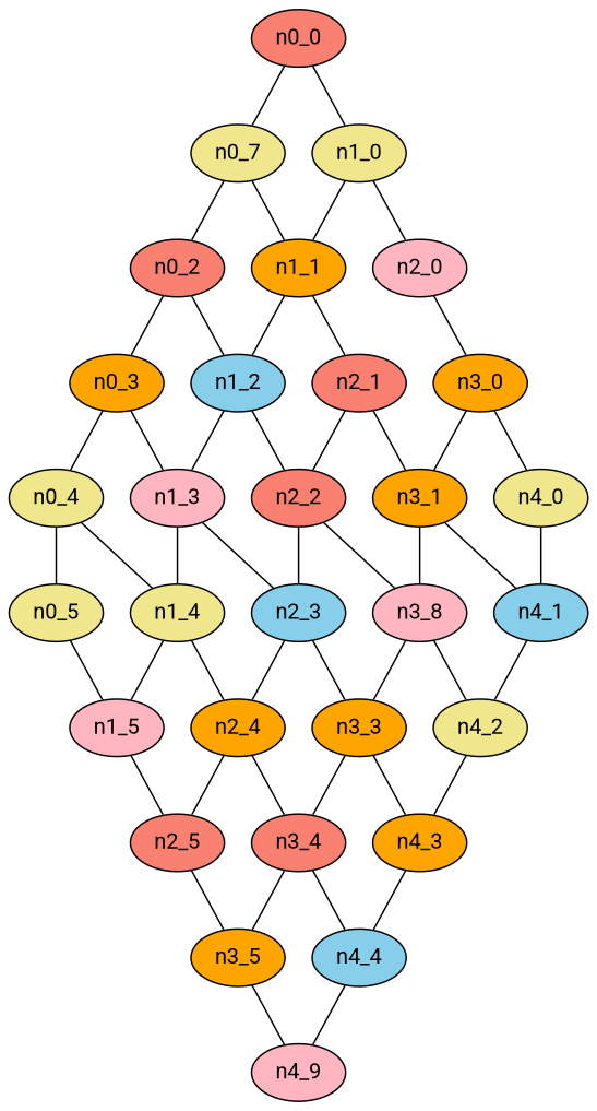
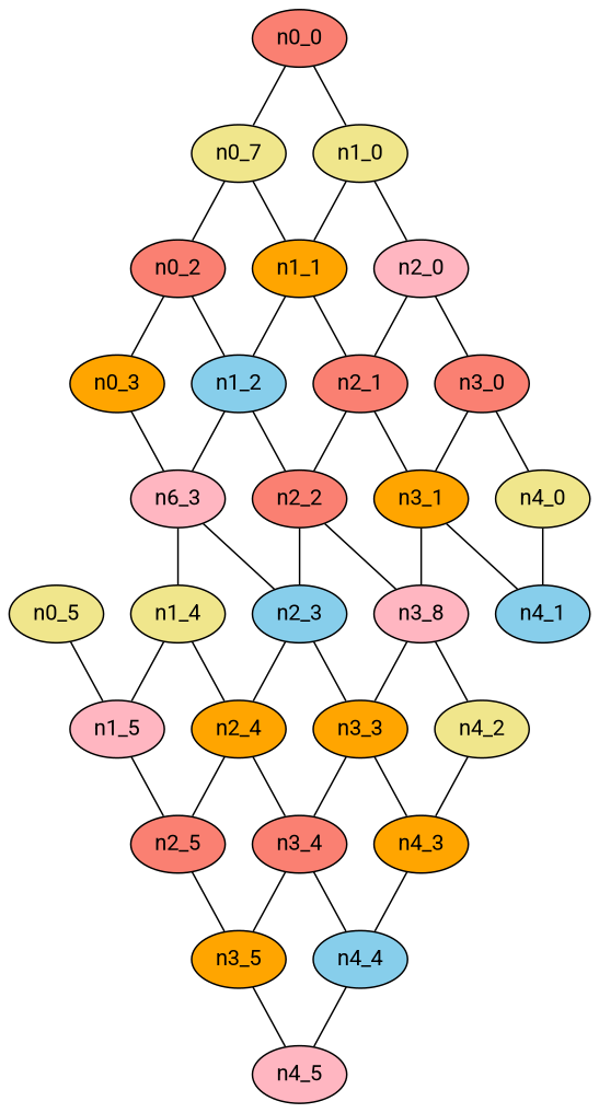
  graph {
    fontname=Roboto
    node [fillcolor=khaki fontname=Roboto style=filled]
    edge [fontname=Roboto]
    n1 [label=n0_7]
    n0_0 [fillcolor=salmon]
    n1_0
    n0_2 [fillcolor=salmon]
    n1_1 [fillcolor=orange]
    n2_0 [fillcolor=lightpink]
    n0_3 [fillcolor=orange]
    n1_2 [fillcolor=skyblue]
    n2_1 [fillcolor=salmon]
-   n0_4
-   n1_3 [fillcolor=lightpink]
+   n1_3 [fillcolor=lightpink label=n6_3]
    n2_2 [fillcolor=salmon]
    n0_5
    n1_4
    n2_3 [fillcolor=skyblue]
    n1_5 [fillcolor=lightpink]
    n2_4 [fillcolor=orange]
    n2_5 [fillcolor=salmon]
-   n3_0 [fillcolor=orange]
+   n3_0 [fillcolor=salmon]
    n3_1 [fillcolor=orange]
    n21 [fillcolor=lightpink label=n3_8]
    n3_3 [fillcolor=orange]
    n3_4 [fillcolor=salmon]
    n3_5 [fillcolor=orange]
    n4_0
    n4_1 [fillcolor=skyblue]
    n4_2
    n4_3 [fillcolor=orange]
    n4_4 [fillcolor=skyblue]
-   n4_5 [fillcolor=lightpink label=n4_9]
+   n4_5 [fillcolor=lightpink]
    n1 -- n0_2
    n1 -- n1_1
    n0_0 -- n1
    n0_0 -- n1_0
    n1_0 -- n1_1
    n1_0 -- n2_0
    n0_2 -- n0_3
    n0_2 -- n1_2
    n1_1 -- n1_2
    n1_1 -- n2_1
+   n2_0 -- n2_1
    n2_0 -- n3_0
-   n0_3 -- n0_4
    n0_3 -- n1_3
    n1_2 -- n1_3
    n1_2 -- n2_2
    n2_1 -- n2_2
    n2_1 -- n3_1
-   n0_4 -- n0_5
-   n0_4 -- n1_4
    n1_3 -- n1_4
    n1_3 -- n2_3
    n2_2 -- n2_3
    n2_2 -- n21
    n0_5 -- n1_5
    n1_4 -- n1_5
    n1_4 -- n2_4
    n2_3 -- n2_4
    n2_3 -- n3_3
    n1_5 -- n2_5
    n2_4 -- n2_5
    n2_4 -- n3_4
    n2_5 -- n3_5
    n3_0 -- n3_1
    n3_0 -- n4_0
    n3_1 -- n21
    n3_1 -- n4_1
    n21 -- n3_3
    n21 -- n4_2
    n3_3 -- n3_4
    n3_3 -- n4_3
    n3_4 -- n3_5
    n3_4 -- n4_4
    n3_5 -- n4_5
    n4_0 -- n4_1
-   n4_1 -- n4_2
    n4_2 -- n4_3
    n4_3 -- n4_4
    n4_4 -- n4_5
  }
